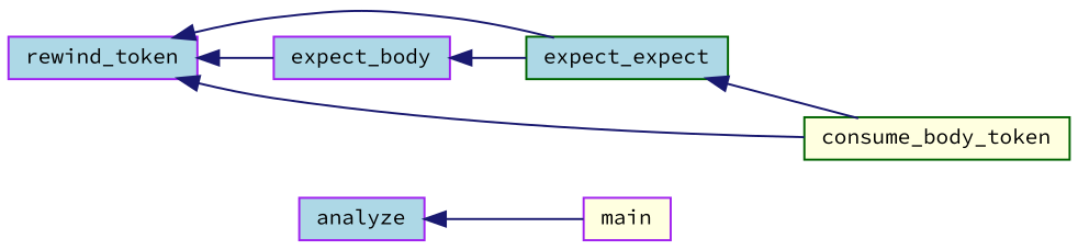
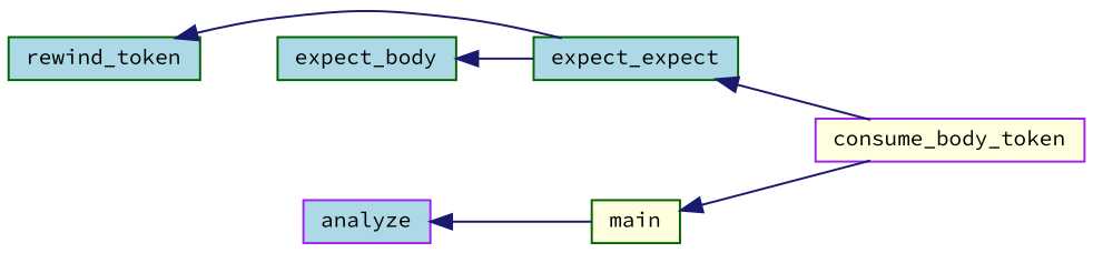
  digraph {
    fontname="Source Code Pro"
    rankdir=LR
    node [color=purple fillcolor=lightblue fontname="Source Code Pro" fontsize=10 shape=record style=filled]
    edge [color=midnightblue dir=back fontname="Source Code Pro" fontsize=10 labelfontname=Helvetica labelfontsize=10 style=solid]
-   n1 [fontcolor=black height=0.2 label=rewind_token width=0.4]
+   n1 [color=darkgreen fontcolor=black height=0.2 label=rewind_token width=0.4]
    n2 [color=darkgreen height=0.2 label=expect_expect width=0.4]
-   n3 [color=darkgreen fillcolor=lightyellow height=0.2 label=consume_body_token width=0.4]
-   n4 [height=0.2 label=expect_body width=0.4]
+   n3 [fillcolor=lightyellow height=0.2 label=consume_body_token width=0.4]
+   n4 [color=darkgreen height=0.2 label=expect_body width=0.4]
    n5 [height=0.2 label=analyze width=0.4]
-   n6 [fillcolor=lightyellow height=0.2 label=main width=0.4]
+   n6 [color=darkgreen fillcolor=lightyellow height=0.2 label=main width=0.4]
    n1 -> n2
-   n1 -> n3
-   n1 -> n4
+   n6 -> n3
    n2 -> n3
    n4 -> n2
    n5 -> n6
  }
